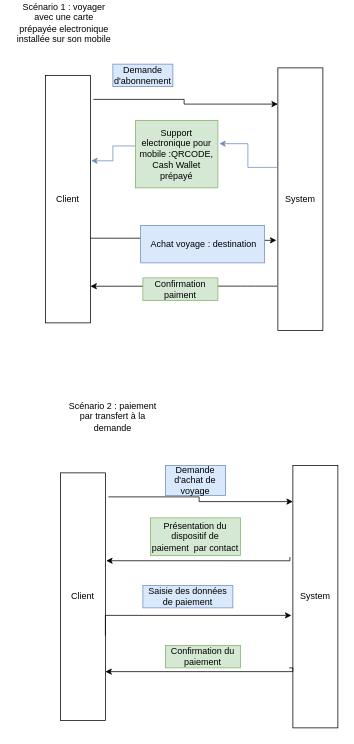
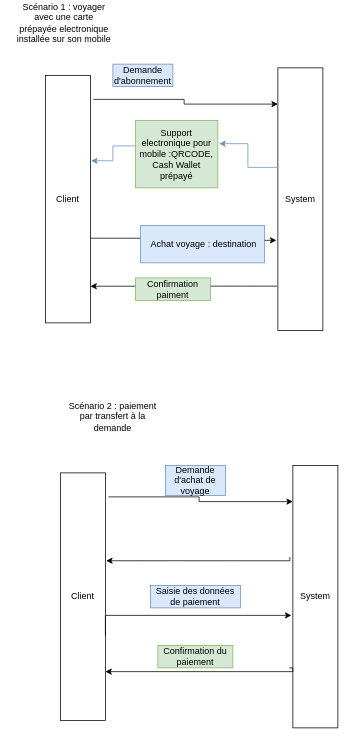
  <mxCell id="0" />
  <mxCell id="1" parent="0" />
  <mxCell id="2" value="" style="endArrow=classic;html=1;entryX=1;entryY=0.852;entryDx=0;entryDy=0;entryPerimeter=0;" edge="1" parent="1" target="3"><mxGeometry width="50" height="50" relative="1" as="geometry"><mxPoint x="369" y="381" as="sourcePoint" /><mxPoint x="240" y="420" as="targetPoint" /><Array as="points"><mxPoint x="330" y="381" /></Array></mxGeometry></mxCell>
  <mxCell id="3" value="Client" style="rounded=0;whiteSpace=wrap;html=1;" vertex="1" parent="1"><mxGeometry x="60" y="100" width="60" height="330" as="geometry" /></mxCell>
  <mxCell id="4" value="System" style="rounded=0;whiteSpace=wrap;html=1;" vertex="1" parent="1"><mxGeometry x="370" y="90" width="60" height="350" as="geometry" /></mxCell>
  <mxCell id="5" style="edgeStyle=orthogonalEdgeStyle;rounded=0;orthogonalLoop=1;jettySize=auto;html=1;entryX=0;entryY=0.138;entryDx=0;entryDy=0;entryPerimeter=0;exitX=1.067;exitY=0.097;exitDx=0;exitDy=0;exitPerimeter=0;" edge="1" parent="1" source="3" target="4"><mxGeometry relative="1" as="geometry" /></mxCell>
  <mxCell id="6" style="edgeStyle=orthogonalEdgeStyle;rounded=0;orthogonalLoop=1;jettySize=auto;html=1;entryX=1.017;entryY=0.345;entryDx=0;entryDy=0;entryPerimeter=0;exitX=0;exitY=0.379;exitDx=0;exitDy=0;exitPerimeter=0;fillColor=#dae8fc;strokeColor=#6c8ebf;" edge="1" parent="1" source="9" target="3"><mxGeometry relative="1" as="geometry" /></mxCell>
  <mxCell id="7" style="edgeStyle=orthogonalEdgeStyle;rounded=0;orthogonalLoop=1;jettySize=auto;html=1;entryX=-0.033;entryY=0.657;entryDx=0;entryDy=0;entryPerimeter=0;exitX=1;exitY=0.658;exitDx=0;exitDy=0;exitPerimeter=0;" edge="1" parent="1" source="3" target="4"><mxGeometry relative="1" as="geometry"><mxPoint x="130" y="320" as="sourcePoint" /></mxGeometry></mxCell>
  <mxCell id="8" value="&amp;nbsp;Achat voyage : destination" style="text;html=1;strokeColor=#6c8ebf;fillColor=#dae8fc;align=center;verticalAlign=middle;whiteSpace=wrap;rounded=0;" vertex="1" parent="1"><mxGeometry x="187" y="300" width="165" height="50" as="geometry" /></mxCell>
  <mxCell id="9" value="Support electronique pour mobile :QRCODE, Cash Wallet prépayé " style="text;html=1;strokeColor=#82b366;fillColor=#d5e8d4;align=center;verticalAlign=middle;whiteSpace=wrap;rounded=0;" vertex="1" parent="1"><mxGeometry x="180" y="160" width="110" height="90" as="geometry" /></mxCell>
  <mxCell id="10" style="edgeStyle=orthogonalEdgeStyle;rounded=0;orthogonalLoop=1;jettySize=auto;html=1;entryX=1.017;entryY=0.345;entryDx=0;entryDy=0;entryPerimeter=0;exitX=0;exitY=0.379;exitDx=0;exitDy=0;exitPerimeter=0;fillColor=#dae8fc;strokeColor=#6c8ebf;" edge="1" parent="1" source="4" target="9"><mxGeometry relative="1" as="geometry"><mxPoint x="370" y="222.65" as="sourcePoint" /><mxPoint x="121.02" y="213.85" as="targetPoint" /></mxGeometry></mxCell>
  <mxCell id="11" value="Demande d'abonnement" style="text;html=1;strokeColor=#6c8ebf;fillColor=#dae8fc;align=center;verticalAlign=middle;whiteSpace=wrap;rounded=0;" vertex="1" parent="1"><mxGeometry x="150" y="85" width="80" height="30" as="geometry" /></mxCell>
- <mxCell id="12" value="Confirmation paiment " style="text;html=1;strokeColor=#82b366;fillColor=#d5e8d4;align=center;verticalAlign=middle;whiteSpace=wrap;rounded=0;" vertex="1" parent="1"><mxGeometry x="190" y="370" width="100" height="30" as="geometry" /></mxCell>
+ <mxCell id="12" value="Confirmation paiment " style="text;html=1;strokeColor=#82b366;fillColor=#d5e8d4;align=center;verticalAlign=middle;whiteSpace=wrap;rounded=0;" vertex="1" parent="1"><mxGeometry x="180" y="370" width="100" height="30" as="geometry" /></mxCell>
  <mxCell id="13" value="Scénario 1 : voyager avec une carte prépayée electronique installée sur son mobile" style="text;html=1;strokeColor=none;fillColor=none;align=center;verticalAlign=middle;whiteSpace=wrap;rounded=0;" vertex="1" parent="1"><mxGeometry x="20" y="20" width="130" height="20" as="geometry" /></mxCell>
  <mxCell id="14" value="Scénario 2 : paiement par transfert à la demande" style="text;html=1;strokeColor=none;fillColor=none;align=center;verticalAlign=middle;whiteSpace=wrap;rounded=0;" vertex="1" parent="1"><mxGeometry x="90" y="545" width="120" height="20" as="geometry" /></mxCell>
  <mxCell id="15" value="Client" style="rounded=0;whiteSpace=wrap;html=1;" vertex="1" parent="1"><mxGeometry x="80" y="630" width="60" height="330" as="geometry" /></mxCell>
  <mxCell id="16" value="System" style="rounded=0;whiteSpace=wrap;html=1;" vertex="1" parent="1"><mxGeometry x="390" y="620" width="60" height="350" as="geometry" /></mxCell>
  <mxCell id="17" style="edgeStyle=orthogonalEdgeStyle;rounded=0;orthogonalLoop=1;jettySize=auto;html=1;entryX=0;entryY=0.138;entryDx=0;entryDy=0;entryPerimeter=0;exitX=1.067;exitY=0.097;exitDx=0;exitDy=0;exitPerimeter=0;" edge="1" parent="1" source="15" target="16"><mxGeometry relative="1" as="geometry" /></mxCell>
  <mxCell id="18" style="edgeStyle=orthogonalEdgeStyle;rounded=0;orthogonalLoop=1;jettySize=auto;html=1;exitX=1;exitY=0.658;exitDx=0;exitDy=0;exitPerimeter=0;" edge="1" parent="1" source="15"><mxGeometry relative="1" as="geometry"><mxPoint x="150" y="850" as="sourcePoint" /><mxPoint x="388" y="820" as="targetPoint" /><Array as="points"><mxPoint x="140" y="820" /><mxPoint x="388" y="820" /></Array></mxGeometry></mxCell>
- <mxCell id="19" value="Saisie des données de paiement" style="text;html=1;strokeColor=#6c8ebf;fillColor=#dae8fc;align=center;verticalAlign=middle;whiteSpace=wrap;rounded=0;" vertex="1" parent="1"><mxGeometry x="190" y="780" width="120" height="30" as="geometry" /></mxCell>
+ <mxCell id="19" value="Saisie des données de paiement" style="text;html=1;strokeColor=#6c8ebf;fillColor=#dae8fc;align=center;verticalAlign=middle;whiteSpace=wrap;rounded=0;" vertex="1" parent="1"><mxGeometry x="200" y="780" width="120" height="30" as="geometry" /></mxCell>
  <mxCell id="20" value="Demande d'achat de voyage" style="text;html=1;strokeColor=#6c8ebf;fillColor=#dae8fc;align=center;verticalAlign=middle;whiteSpace=wrap;rounded=0;" vertex="1" parent="1"><mxGeometry x="220" y="620" width="80" height="40" as="geometry" /></mxCell>
- <mxCell id="21" value="Confirmation du paiement " style="text;html=1;strokeColor=#82b366;fillColor=#d5e8d4;align=center;verticalAlign=middle;whiteSpace=wrap;rounded=0;" vertex="1" parent="1"><mxGeometry x="220" y="860" width="100" height="30" as="geometry" /></mxCell>
+ <mxCell id="21" value="Confirmation du paiement " style="text;html=1;strokeColor=#82b366;fillColor=#d5e8d4;align=center;verticalAlign=middle;whiteSpace=wrap;rounded=0;" vertex="1" parent="1"><mxGeometry x="210" y="860" width="100" height="30" as="geometry" /></mxCell>
  <mxCell id="22" style="edgeStyle=orthogonalEdgeStyle;rounded=0;orthogonalLoop=1;jettySize=auto;html=1;entryX=1.017;entryY=0.355;entryDx=0;entryDy=0;entryPerimeter=0;exitX=-0.067;exitY=0.349;exitDx=0;exitDy=0;exitPerimeter=0;" edge="1" parent="1" source="16" target="15"><mxGeometry relative="1" as="geometry"><Array as="points"><mxPoint x="386" y="747" /></Array></mxGeometry></mxCell>
- <mxCell id="23" value="Présentation du dispositif de paiement&amp;nbsp; par contact" style="text;html=1;strokeColor=#82b366;fillColor=#d5e8d4;align=center;verticalAlign=middle;whiteSpace=wrap;rounded=0;" vertex="1" parent="1"><mxGeometry x="200" y="690" width="120" height="50" as="geometry" /></mxCell>
  <mxCell id="24" style="edgeStyle=orthogonalEdgeStyle;rounded=0;orthogonalLoop=1;jettySize=auto;html=1;entryX=1.017;entryY=0.355;entryDx=0;entryDy=0;entryPerimeter=0;exitX=-0.067;exitY=0.349;exitDx=0;exitDy=0;exitPerimeter=0;" edge="1" parent="1"><mxGeometry relative="1" as="geometry"><mxPoint x="384.96" y="890" as="sourcePoint" /><mxPoint x="140" y="895" as="targetPoint" /><Array as="points"><mxPoint x="390" y="890" /><mxPoint x="390" y="895" /></Array></mxGeometry></mxCell>
